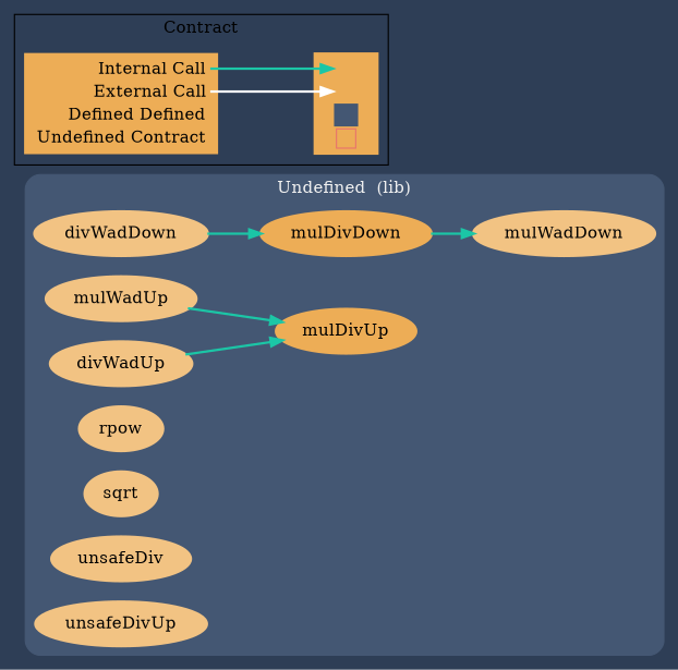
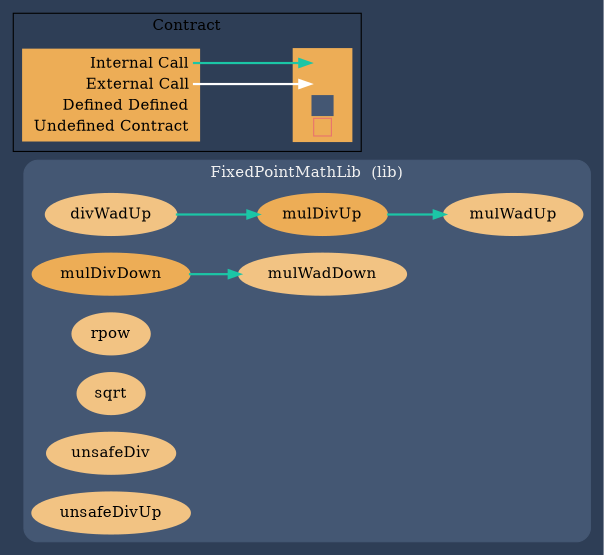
  digraph {
    bgcolor="#2e3e56"
    compound=true
    rankdir=LR
    node [color="#f2c383" fillcolor="#f2c383" penwidth=3 style=filled]
    edge [color="#1bc6a6" fontname="helvetica Neue Ultra Light" penwidth=2]
    n1 [label=mulWadDown]
    n2 [label=mulWadUp]
-   n3 [label=divWadDown]
    n4 [label=divWadUp]
    n5 [color="#edad56" fillcolor="#edad56" label=mulDivDown]
    n6 [color="#edad56" fillcolor="#edad56" label=mulDivUp]
    n7 [label=rpow]
    n8 [label=sqrt]
    n9 [label=unsafeDiv]
    n10 [label=unsafeDivUp]
    n11 [color="#edad56" fillcolor="#edad56" label=<<table border="0" cellpadding="2" cellspacing="0" cellborder="0">   <tr><td align="right" port="i1">Internal Call</td></tr>   <tr><td align="right" port="i2">External Call</td></tr>   <tr><td align="right" port="i3">Defined Defined</td></tr>   <tr><td align="right" port="i4">Undefined Contract</td></tr>   </table>> shape=plaintext]
    n12 [color="#edad56" fillcolor="#edad56" label=<<table border="0" cellpadding="2" cellspacing="0" cellborder="0">   <tr><td port="i1">&nbsp;&nbsp;&nbsp;</td></tr>   <tr><td port="i2">&nbsp;&nbsp;&nbsp;</td></tr>   <tr><td port="i3" bgcolor="#445773">&nbsp;&nbsp;&nbsp;</td></tr>   <tr><td port="i4">     <table border="1" cellborder="0" cellspacing="0" cellpadding="7" color="#e8726d">       <tr>        <td></td>       </tr>      </table>   </td></tr>   </table>> shape=plaintext]
    subgraph cluster_1 {
      bgcolor="#445773"
      color="#445773"
      fontcolor="#f0f0f0"
-     label="Undefined  (lib)"
+     label="FixedPointMathLib  (lib)"
      style=rounded
      n1
      n2
-     n3
      n4
      n5
      n6
      n7
      n8
      n9
      n10
    }
    subgraph cluster_2 {
      label=Contract
      n11
      n12
    }
-   n2 -> n6
-   n3 -> n5
+   n6 -> n2
    n4 -> n6
    n5 -> n1
    n11 -> n12 [headport="i1:w" tailport="i1:e"]
    n11 -> n12 [color=white headport="i2:w" tailport="i2:e"]
  }
